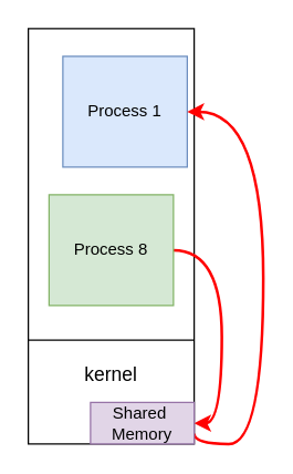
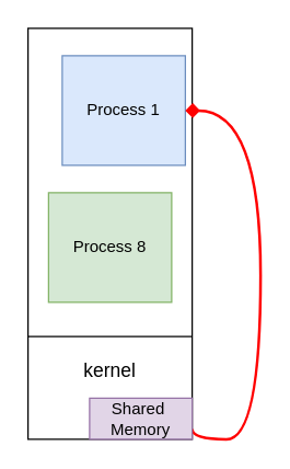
  <mxCell id="0" />
  <mxCell id="1" parent="0" />
  <mxCell id="2" value="" style="rounded=0;whiteSpace=wrap;html=1;" vertex="1" parent="1"><mxGeometry x="20" y="20" width="120" height="300" as="geometry" /></mxCell>
  <mxCell id="3" value="Process 1" style="rounded=0;whiteSpace=wrap;html=1;fillColor=#dae8fc;strokeColor=#6c8ebf;" vertex="1" parent="1"><mxGeometry x="45" y="40" width="90" height="80" as="geometry" /></mxCell>
- <mxCell id="4" style="edgeStyle=orthogonalEdgeStyle;rounded=0;orthogonalLoop=1;jettySize=auto;html=1;entryX=1;entryY=0.5;entryDx=0;entryDy=0;curved=1;exitX=1;exitY=0.5;exitDx=0;exitDy=0;strokeWidth=2;strokeColor=#FF0000;" edge="1" parent="1" source="5" target="7"><mxGeometry relative="1" as="geometry" /></mxCell>
  <mxCell id="5" value="Process 8" style="rounded=0;whiteSpace=wrap;html=1;fillColor=#d5e8d4;strokeColor=#82b366;" vertex="1" parent="1"><mxGeometry x="35" y="140" width="90" height="80" as="geometry" /></mxCell>
- <mxCell id="6" style="edgeStyle=orthogonalEdgeStyle;curved=1;rounded=0;orthogonalLoop=1;jettySize=auto;html=1;entryX=1;entryY=0.5;entryDx=0;entryDy=0;strokeColor=#FF0000;strokeWidth=2;exitX=1;exitY=0.75;exitDx=0;exitDy=0;" edge="1" parent="1" target="3" source="7"><mxGeometry relative="1" as="geometry"><mxPoint x="130" y="160" as="sourcePoint" /><Array as="points"><mxPoint x="140" y="320" /><mxPoint x="190" y="320" /><mxPoint x="190" y="80" /></Array></mxGeometry></mxCell>
+ <mxCell id="6" style="edgeStyle=orthogonalEdgeStyle;curved=1;rounded=0;orthogonalLoop=1;jettySize=auto;html=1;entryX=1;entryY=0.5;entryDx=0;entryDy=0;strokeColor=#FF0000;strokeWidth=2;exitX=1;exitY=0.75;exitDx=0;exitDy=0;endArrow=diamond;" edge="1" parent="1" target="3" source="7"><mxGeometry relative="1" as="geometry"><mxPoint x="130" y="160" as="sourcePoint" /><Array as="points"><mxPoint x="140" y="320" /><mxPoint x="190" y="320" /><mxPoint x="190" y="80" /></Array></mxGeometry></mxCell>
  <mxCell id="7" value="Shared&amp;nbsp;&lt;br&gt;Memory" style="rounded=0;whiteSpace=wrap;html=1;fillColor=#e1d5e7;strokeColor=#9673a6;" vertex="1" parent="1"><mxGeometry x="65" y="290" width="75" height="30" as="geometry" /></mxCell>
  <mxCell id="8" value="" style="endArrow=none;html=1;entryX=1;entryY=0.75;entryDx=0;entryDy=0;exitX=0;exitY=0.75;exitDx=0;exitDy=0;" edge="1" parent="1" source="2" target="2"><mxGeometry width="50" height="50" relative="1" as="geometry"><mxPoint x="-140" y="260" as="sourcePoint" /><mxPoint x="-90" y="210" as="targetPoint" /></mxGeometry></mxCell>
  <mxCell id="9" value="&lt;font style=&quot;font-size: 14px&quot;&gt;kernel&lt;/font&gt;" style="text;html=1;strokeColor=none;fillColor=none;align=center;verticalAlign=middle;whiteSpace=wrap;rounded=0;" vertex="1" parent="1"><mxGeometry x="60" y="260" width="40" height="20" as="geometry" /></mxCell>
